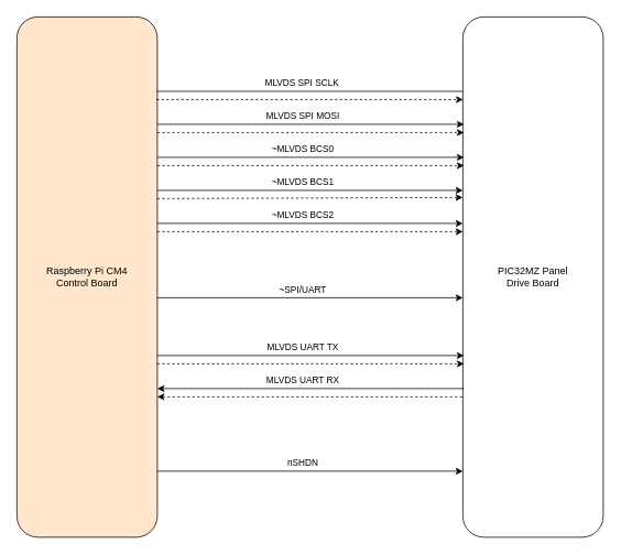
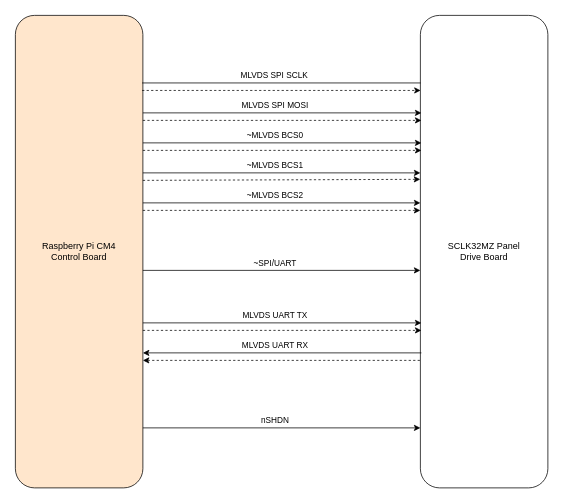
  <mxCell id="0" />
  <mxCell id="1" parent="0" />
  <mxCell id="2" value="Raspberry Pi CM4&lt;br&gt;Control Board" style="rounded=1;whiteSpace=wrap;html=1;fillColor=#ffe6cc;" vertex="1" parent="1"><mxGeometry x="20" y="20" width="170" height="630" as="geometry" /></mxCell>
- <mxCell id="3" value="PIC32MZ Panel&lt;br&gt;Drive Board" style="rounded=1;whiteSpace=wrap;html=1;" vertex="1" parent="1"><mxGeometry x="560" y="20" width="170" height="630" as="geometry" /></mxCell>
+ <mxCell id="3" value="SCLK32MZ Panel&lt;br&gt;Drive Board" style="rounded=1;whiteSpace=wrap;html=1;" vertex="1" parent="1"><mxGeometry x="560" y="20" width="170" height="630" as="geometry" /></mxCell>
  <mxCell id="4" value="" style="endArrow=none;html=1;exitX=0.994;exitY=0.143;exitDx=0;exitDy=0;exitPerimeter=0;entryX=0.002;entryY=0.143;entryDx=0;entryDy=0;entryPerimeter=0;" edge="1" parent="1" source="2" target="3"><mxGeometry width="50" height="50" relative="1" as="geometry"><mxPoint x="260" y="240" as="sourcePoint" /><mxPoint x="310" y="190" as="targetPoint" /></mxGeometry></mxCell>
  <mxCell id="5" value="MLVDS SPI SCLK" style="edgeLabel;html=1;align=center;verticalAlign=middle;resizable=0;points=[];" vertex="1" connectable="0" parent="4"><mxGeometry x="-0.051" y="1" relative="1" as="geometry"><mxPoint x="-0.38" y="-9.09" as="offset" /></mxGeometry></mxCell>
  <mxCell id="6" value="" style="endArrow=classic;html=1;exitX=0.994;exitY=0.143;exitDx=0;exitDy=0;exitPerimeter=0;entryX=0.002;entryY=0.143;entryDx=0;entryDy=0;entryPerimeter=0;dashed=1;" edge="1" parent="1"><mxGeometry width="50" height="50" relative="1" as="geometry"><mxPoint x="188.98" y="120.09" as="sourcePoint" /><mxPoint x="560.34" y="120.09" as="targetPoint" /></mxGeometry></mxCell>
  <mxCell id="7" value="" style="endArrow=classic;html=1;exitX=0.994;exitY=0.143;exitDx=0;exitDy=0;exitPerimeter=0;entryX=0.002;entryY=0.143;entryDx=0;entryDy=0;entryPerimeter=0;" edge="1" parent="1"><mxGeometry width="50" height="50" relative="1" as="geometry"><mxPoint x="190" y="150" as="sourcePoint" /><mxPoint x="561.36" y="150" as="targetPoint" /></mxGeometry></mxCell>
  <mxCell id="8" value="MLVDS SPI MOSI" style="edgeLabel;html=1;align=center;verticalAlign=middle;resizable=0;points=[];" vertex="1" connectable="0" parent="7"><mxGeometry x="-0.051" y="1" relative="1" as="geometry"><mxPoint x="-0.38" y="-9.09" as="offset" /></mxGeometry></mxCell>
  <mxCell id="9" value="" style="endArrow=classic;html=1;exitX=0.994;exitY=0.143;exitDx=0;exitDy=0;exitPerimeter=0;entryX=0.002;entryY=0.143;entryDx=0;entryDy=0;entryPerimeter=0;dashed=1;" edge="1" parent="1"><mxGeometry width="50" height="50" relative="1" as="geometry"><mxPoint x="190" y="160" as="sourcePoint" /><mxPoint x="561.36" y="160" as="targetPoint" /></mxGeometry></mxCell>
  <mxCell id="10" value="" style="endArrow=classic;html=1;exitX=0.994;exitY=0.143;exitDx=0;exitDy=0;exitPerimeter=0;entryX=0.002;entryY=0.143;entryDx=0;entryDy=0;entryPerimeter=0;" edge="1" parent="1"><mxGeometry width="50" height="50" relative="1" as="geometry"><mxPoint x="190" y="190" as="sourcePoint" /><mxPoint x="561.36" y="190" as="targetPoint" /></mxGeometry></mxCell>
  <mxCell id="11" value="~MLVDS&amp;nbsp;BCS0" style="edgeLabel;html=1;align=center;verticalAlign=middle;resizable=0;points=[];" vertex="1" connectable="0" parent="10"><mxGeometry x="-0.051" y="1" relative="1" as="geometry"><mxPoint x="-0.38" y="-9.09" as="offset" /></mxGeometry></mxCell>
  <mxCell id="12" value="" style="endArrow=classic;html=1;exitX=0.994;exitY=0.143;exitDx=0;exitDy=0;exitPerimeter=0;entryX=0.002;entryY=0.143;entryDx=0;entryDy=0;entryPerimeter=0;dashed=1;" edge="1" parent="1"><mxGeometry width="50" height="50" relative="1" as="geometry"><mxPoint x="190" y="200" as="sourcePoint" /><mxPoint x="561.36" y="200" as="targetPoint" /></mxGeometry></mxCell>
  <mxCell id="13" value="" style="endArrow=classic;html=1;exitX=0.994;exitY=0.143;exitDx=0;exitDy=0;exitPerimeter=0;" edge="1" parent="1"><mxGeometry width="50" height="50" relative="1" as="geometry"><mxPoint x="190" y="230" as="sourcePoint" /><mxPoint x="560" y="230" as="targetPoint" /></mxGeometry></mxCell>
  <mxCell id="14" value="~MLVDS BCS1" style="edgeLabel;html=1;align=center;verticalAlign=middle;resizable=0;points=[];" vertex="1" connectable="0" parent="13"><mxGeometry x="-0.051" y="1" relative="1" as="geometry"><mxPoint x="-0.83" y="-9.09" as="offset" /></mxGeometry></mxCell>
  <mxCell id="15" value="" style="endArrow=classic;html=1;exitX=0.994;exitY=0.143;exitDx=0;exitDy=0;exitPerimeter=0;dashed=1;entryX=-0.001;entryY=0.347;entryDx=0;entryDy=0;entryPerimeter=0;" edge="1" parent="1" target="3"><mxGeometry width="50" height="50" relative="1" as="geometry"><mxPoint x="190" y="240" as="sourcePoint" /><mxPoint x="770" y="240" as="targetPoint" /></mxGeometry></mxCell>
  <mxCell id="16" value="" style="endArrow=classic;html=1;exitX=0.994;exitY=0.143;exitDx=0;exitDy=0;exitPerimeter=0;" edge="1" parent="1"><mxGeometry width="50" height="50" relative="1" as="geometry"><mxPoint x="190" y="270" as="sourcePoint" /><mxPoint x="560" y="270" as="targetPoint" /></mxGeometry></mxCell>
  <mxCell id="17" value="~MLVDS BCS2" style="edgeLabel;html=1;align=center;verticalAlign=middle;resizable=0;points=[];" vertex="1" connectable="0" parent="16"><mxGeometry x="-0.051" y="1" relative="1" as="geometry"><mxPoint x="-0.83" y="-9.09" as="offset" /></mxGeometry></mxCell>
  <mxCell id="18" value="" style="endArrow=classic;html=1;exitX=0.994;exitY=0.143;exitDx=0;exitDy=0;exitPerimeter=0;dashed=1;" edge="1" parent="1"><mxGeometry width="50" height="50" relative="1" as="geometry"><mxPoint x="190" y="280" as="sourcePoint" /><mxPoint x="560" y="280" as="targetPoint" /></mxGeometry></mxCell>
  <mxCell id="19" value="" style="endArrow=classic;html=1;exitX=0.994;exitY=0.143;exitDx=0;exitDy=0;exitPerimeter=0;entryX=0.002;entryY=0.143;entryDx=0;entryDy=0;entryPerimeter=0;" edge="1" parent="1"><mxGeometry width="50" height="50" relative="1" as="geometry"><mxPoint x="190" y="430" as="sourcePoint" /><mxPoint x="561.36" y="430" as="targetPoint" /></mxGeometry></mxCell>
  <mxCell id="20" value="MLVDS UART TX" style="edgeLabel;html=1;align=center;verticalAlign=middle;resizable=0;points=[];" vertex="1" connectable="0" parent="19"><mxGeometry x="-0.051" y="1" relative="1" as="geometry"><mxPoint x="-0.38" y="-9.09" as="offset" /></mxGeometry></mxCell>
  <mxCell id="21" value="" style="endArrow=classic;html=1;exitX=0.994;exitY=0.143;exitDx=0;exitDy=0;exitPerimeter=0;entryX=0.002;entryY=0.143;entryDx=0;entryDy=0;entryPerimeter=0;dashed=1;" edge="1" parent="1"><mxGeometry width="50" height="50" relative="1" as="geometry"><mxPoint x="190" y="440" as="sourcePoint" /><mxPoint x="561.36" y="440" as="targetPoint" /></mxGeometry></mxCell>
  <mxCell id="22" value="" style="endArrow=none;html=1;exitX=0.994;exitY=0.143;exitDx=0;exitDy=0;exitPerimeter=0;entryX=0.002;entryY=0.143;entryDx=0;entryDy=0;entryPerimeter=0;endFill=0;startArrow=classic;startFill=1;" edge="1" parent="1"><mxGeometry width="50" height="50" relative="1" as="geometry"><mxPoint x="190" y="470" as="sourcePoint" /><mxPoint x="561.36" y="470" as="targetPoint" /></mxGeometry></mxCell>
  <mxCell id="23" value="MLVDS UART RX" style="edgeLabel;html=1;align=center;verticalAlign=middle;resizable=0;points=[];" vertex="1" connectable="0" parent="22"><mxGeometry x="-0.051" y="1" relative="1" as="geometry"><mxPoint x="-0.38" y="-9.09" as="offset" /></mxGeometry></mxCell>
  <mxCell id="24" value="" style="endArrow=none;html=1;exitX=0.994;exitY=0.143;exitDx=0;exitDy=0;exitPerimeter=0;entryX=0.002;entryY=0.143;entryDx=0;entryDy=0;entryPerimeter=0;dashed=1;startArrow=classic;startFill=1;endFill=0;" edge="1" parent="1"><mxGeometry width="50" height="50" relative="1" as="geometry"><mxPoint x="190" y="480" as="sourcePoint" /><mxPoint x="561.36" y="480" as="targetPoint" /></mxGeometry></mxCell>
  <mxCell id="25" value="" style="endArrow=classic;html=1;exitX=0.994;exitY=0.143;exitDx=0;exitDy=0;exitPerimeter=0;" edge="1" parent="1"><mxGeometry width="50" height="50" relative="1" as="geometry"><mxPoint x="190" y="360" as="sourcePoint" /><mxPoint x="560" y="360" as="targetPoint" /></mxGeometry></mxCell>
  <mxCell id="26" value="~SPI/UART" style="edgeLabel;html=1;align=center;verticalAlign=middle;resizable=0;points=[];" vertex="1" connectable="0" parent="25"><mxGeometry x="-0.051" y="1" relative="1" as="geometry"><mxPoint x="-0.83" y="-9.09" as="offset" /></mxGeometry></mxCell>
  <mxCell id="27" value="" style="endArrow=classic;html=1;exitX=0.994;exitY=0.143;exitDx=0;exitDy=0;exitPerimeter=0;" edge="1" parent="1"><mxGeometry width="50" height="50" relative="1" as="geometry"><mxPoint x="190" y="570" as="sourcePoint" /><mxPoint x="560" y="570" as="targetPoint" /></mxGeometry></mxCell>
  <mxCell id="28" value="nSHDN" style="edgeLabel;html=1;align=center;verticalAlign=middle;resizable=0;points=[];" vertex="1" connectable="0" parent="27"><mxGeometry x="-0.051" y="1" relative="1" as="geometry"><mxPoint x="-0.83" y="-9.09" as="offset" /></mxGeometry></mxCell>
